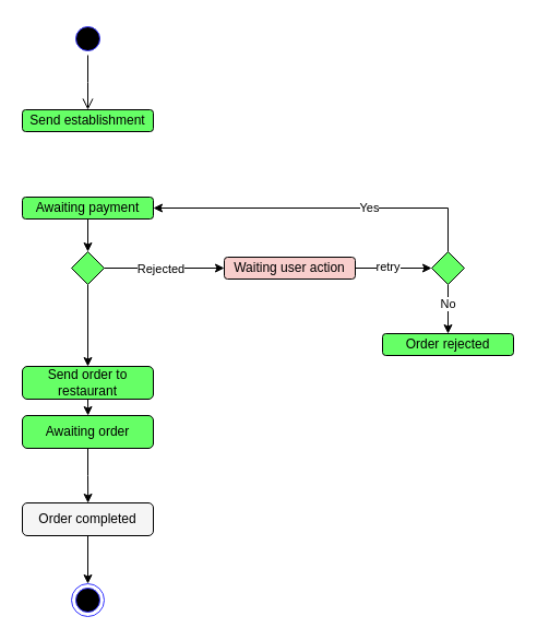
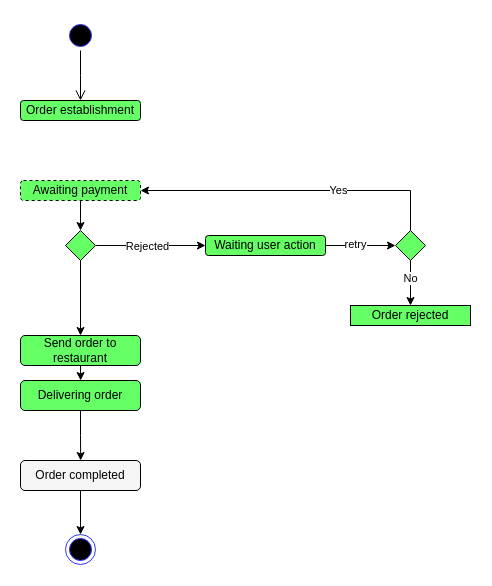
  <mxCell id="0" />
  <mxCell id="1" parent="0" />
  <mxCell id="2" value="" style="ellipse;html=1;shape=endState;fillColor=#000000;strokeColor=#3333FF;" vertex="1" parent="1"><mxGeometry x="65" y="534" width="30" height="30" as="geometry" /></mxCell>
  <mxCell id="3" value="" style="ellipse;html=1;shape=startState;fillColor=#000000;strokeColor=#3333FF;" vertex="1" parent="1"><mxGeometry x="65" y="20" width="30" height="30" as="geometry" /></mxCell>
  <mxCell id="4" value="" style="edgeStyle=orthogonalEdgeStyle;html=1;verticalAlign=bottom;endArrow=open;endSize=8;strokeColor=#000000;rounded=0;" edge="1" source="3" parent="1"><mxGeometry relative="1" as="geometry"><mxPoint x="80" y="100" as="targetPoint" /><Array as="points" /></mxGeometry></mxCell>
- <mxCell id="5" value="Send establishment" style="rounded=1;whiteSpace=wrap;html=1;strokeColor=#000000;fillColor=#66FF66;" vertex="1" parent="1"><mxGeometry x="20" y="100" width="120" height="20" as="geometry" /></mxCell>
+ <mxCell id="5" value="Order establishment" style="rounded=1;whiteSpace=wrap;html=1;strokeColor=#000000;fillColor=#66FF66;" vertex="1" parent="1"><mxGeometry x="20" y="100" width="120" height="20" as="geometry" /></mxCell>
  <mxCell id="6" style="edgeStyle=orthogonalEdgeStyle;rounded=0;orthogonalLoop=1;jettySize=auto;html=1;exitX=0.5;exitY=1;exitDx=0;exitDy=0;strokeColor=#000000;" edge="1" parent="1" source="7" target="11"><mxGeometry relative="1" as="geometry" /></mxCell>
- <mxCell id="7" value="Awaiting payment" style="rounded=1;whiteSpace=wrap;html=1;strokeColor=#000000;fillColor=#66FF66;" vertex="1" parent="1"><mxGeometry x="20" y="180" width="120" height="20" as="geometry" /></mxCell>
+ <mxCell id="7" value="Awaiting payment" style="rounded=1;whiteSpace=wrap;html=1;strokeColor=#000000;fillColor=#66FF66;dashed=1;" vertex="1" parent="1"><mxGeometry x="20" y="180" width="120" height="20" as="geometry" /></mxCell>
  <mxCell id="8" style="edgeStyle=orthogonalEdgeStyle;rounded=0;orthogonalLoop=1;jettySize=auto;html=1;exitX=1;exitY=0.5;exitDx=0;exitDy=0;strokeColor=#000000;" edge="1" parent="1" source="11"><mxGeometry relative="1" as="geometry"><mxPoint x="205" y="245" as="targetPoint" /></mxGeometry></mxCell>
  <mxCell id="9" value="Rejected" style="edgeLabel;html=1;align=center;verticalAlign=middle;resizable=0;points=[];" vertex="1" connectable="0" parent="8"><mxGeometry x="-0.404" y="-1" relative="1" as="geometry"><mxPoint x="18" y="-1" as="offset" /></mxGeometry></mxCell>
  <mxCell id="10" style="edgeStyle=orthogonalEdgeStyle;rounded=0;orthogonalLoop=1;jettySize=auto;html=1;strokeColor=#000000;" edge="1" parent="1" source="11" target="22"><mxGeometry relative="1" as="geometry" /></mxCell>
  <mxCell id="11" value="" style="rhombus;whiteSpace=wrap;html=1;strokeColor=#000000;fillColor=#66FF66;" vertex="1" parent="1"><mxGeometry x="65" y="230" width="30" height="30" as="geometry" /></mxCell>
  <mxCell id="12" style="edgeStyle=orthogonalEdgeStyle;rounded=0;orthogonalLoop=1;jettySize=auto;html=1;entryX=0;entryY=0.5;entryDx=0;entryDy=0;strokeColor=#000000;" edge="1" parent="1" source="14" target="19"><mxGeometry relative="1" as="geometry" /></mxCell>
  <mxCell id="13" value="retry" style="edgeLabel;html=1;align=center;verticalAlign=middle;resizable=0;points=[];" vertex="1" connectable="0" parent="12"><mxGeometry x="-0.159" y="2" relative="1" as="geometry"><mxPoint as="offset" /></mxGeometry></mxCell>
- <mxCell id="14" value="Waiting user action" style="rounded=1;whiteSpace=wrap;html=1;strokeColor=#000000;fillColor=#f8cecc;" vertex="1" parent="1"><mxGeometry x="205" y="235" width="120" height="20" as="geometry" /></mxCell>
+ <mxCell id="14" value="Waiting user action" style="rounded=1;whiteSpace=wrap;html=1;strokeColor=#000000;fillColor=#66FF66;" vertex="1" parent="1"><mxGeometry x="205" y="235" width="120" height="20" as="geometry" /></mxCell>
  <mxCell id="15" style="edgeStyle=orthogonalEdgeStyle;rounded=0;orthogonalLoop=1;jettySize=auto;html=1;exitX=0.5;exitY=0;exitDx=0;exitDy=0;entryX=1;entryY=0.5;entryDx=0;entryDy=0;strokeColor=#000000;" edge="1" parent="1" source="19" target="7"><mxGeometry relative="1" as="geometry" /></mxCell>
  <mxCell id="16" value="Yes" style="edgeLabel;html=1;align=center;verticalAlign=middle;resizable=0;points=[];" vertex="1" connectable="0" parent="15"><mxGeometry x="-0.27" y="-1" relative="1" as="geometry"><mxPoint as="offset" /></mxGeometry></mxCell>
  <mxCell id="17" value="" style="edgeStyle=orthogonalEdgeStyle;rounded=0;orthogonalLoop=1;jettySize=auto;html=1;strokeColor=#000000;" edge="1" parent="1" source="19" target="20"><mxGeometry relative="1" as="geometry" /></mxCell>
  <mxCell id="18" value="No" style="edgeLabel;html=1;align=center;verticalAlign=middle;resizable=0;points=[];" vertex="1" connectable="0" parent="17"><mxGeometry x="-0.238" y="-1" relative="1" as="geometry"><mxPoint as="offset" /></mxGeometry></mxCell>
  <mxCell id="19" value="" style="rhombus;whiteSpace=wrap;html=1;strokeColor=#000000;fillColor=#66FF66;" vertex="1" parent="1"><mxGeometry x="395" y="230" width="30" height="30" as="geometry" /></mxCell>
- <mxCell id="20" value="Order rejected" style="rounded=1;whiteSpace=wrap;html=1;strokeColor=#000000;fillColor=#66FF66;" vertex="1" parent="1"><mxGeometry x="350" y="305" width="120" height="20" as="geometry" /></mxCell>
+ <mxCell id="20" value="Order rejected" style="whiteSpace=wrap;html=1;strokeColor=#000000;fillColor=#66FF66;rounded=0;" vertex="1" parent="1"><mxGeometry x="350" y="305" width="120" height="20" as="geometry" /></mxCell>
  <mxCell id="21" style="edgeStyle=orthogonalEdgeStyle;rounded=0;orthogonalLoop=1;jettySize=auto;html=1;exitX=0.5;exitY=1;exitDx=0;exitDy=0;strokeColor=#000000;" edge="1" parent="1" source="22"><mxGeometry relative="1" as="geometry"><mxPoint x="80.143" y="380" as="targetPoint" /></mxGeometry></mxCell>
  <mxCell id="22" value="Send order to restaurant" style="rounded=1;whiteSpace=wrap;html=1;strokeColor=#000000;fillColor=#66FF66;" vertex="1" parent="1"><mxGeometry x="20" y="335" width="120" height="30" as="geometry" /></mxCell>
  <mxCell id="23" style="edgeStyle=orthogonalEdgeStyle;rounded=0;orthogonalLoop=1;jettySize=auto;html=1;exitX=0.5;exitY=1;exitDx=0;exitDy=0;strokeColor=#000000;" edge="1" parent="1" source="24"><mxGeometry relative="1" as="geometry"><mxPoint x="80.143" y="460" as="targetPoint" /></mxGeometry></mxCell>
- <mxCell id="24" value="Awaiting order" style="rounded=1;whiteSpace=wrap;html=1;strokeColor=#000000;fillColor=#66FF66;" vertex="1" parent="1"><mxGeometry x="20" y="380" width="120" height="30" as="geometry" /></mxCell>
+ <mxCell id="24" value="Delivering order" style="rounded=1;whiteSpace=wrap;html=1;strokeColor=#000000;fillColor=#66FF66;" vertex="1" parent="1"><mxGeometry x="20" y="380" width="120" height="30" as="geometry" /></mxCell>
  <mxCell id="25" style="edgeStyle=orthogonalEdgeStyle;rounded=0;orthogonalLoop=1;jettySize=auto;html=1;exitX=0.5;exitY=1;exitDx=0;exitDy=0;entryX=0.5;entryY=0;entryDx=0;entryDy=0;strokeColor=#000000;" edge="1" parent="1" source="26" target="2"><mxGeometry relative="1" as="geometry" /></mxCell>
  <mxCell id="26" value="Order completed" style="rounded=1;whiteSpace=wrap;html=1;strokeColor=#000000;fillColor=#f5f5f5;" vertex="1" parent="1"><mxGeometry x="20" y="460" width="120" height="30" as="geometry" /></mxCell>
